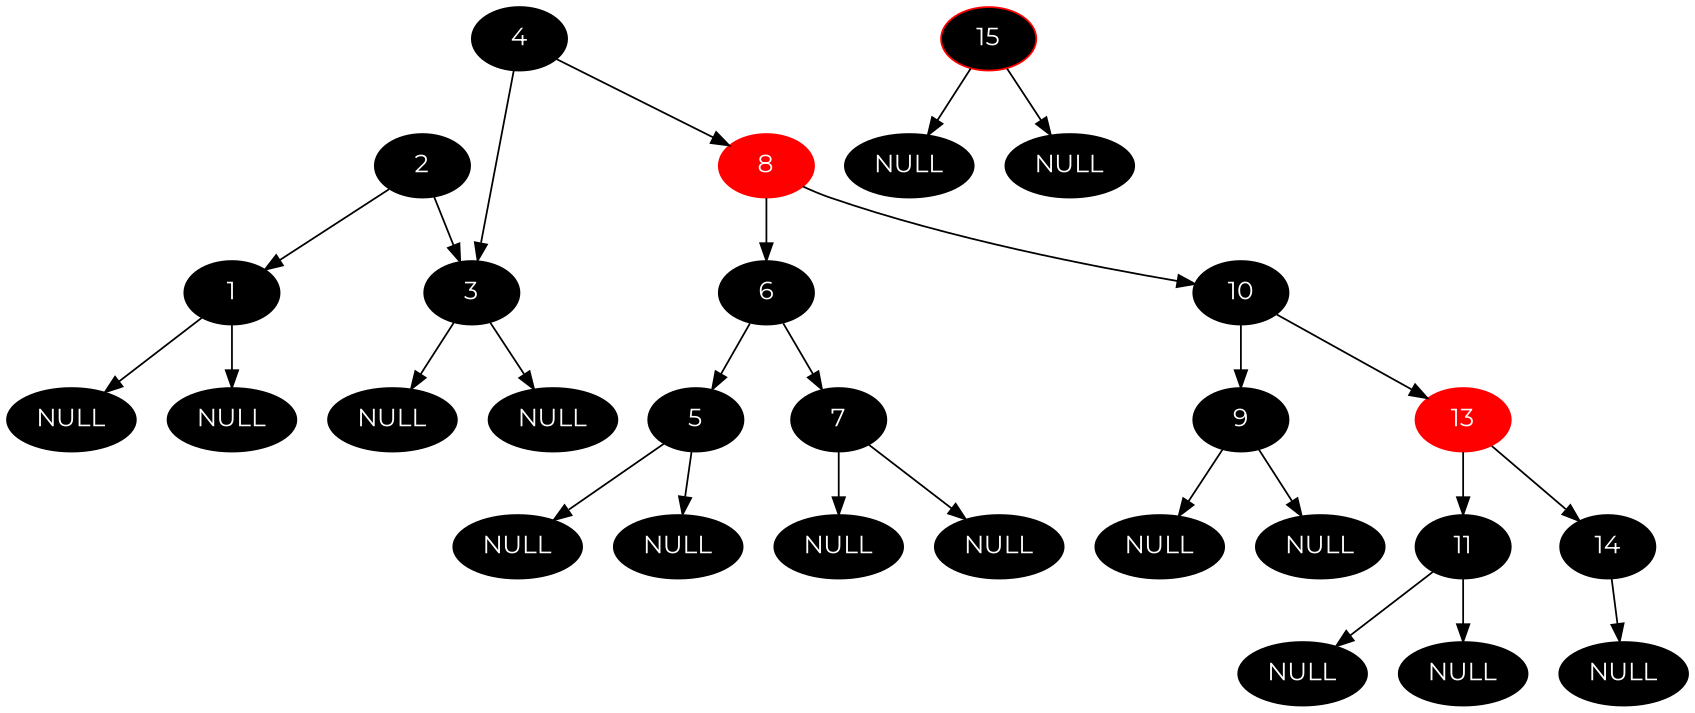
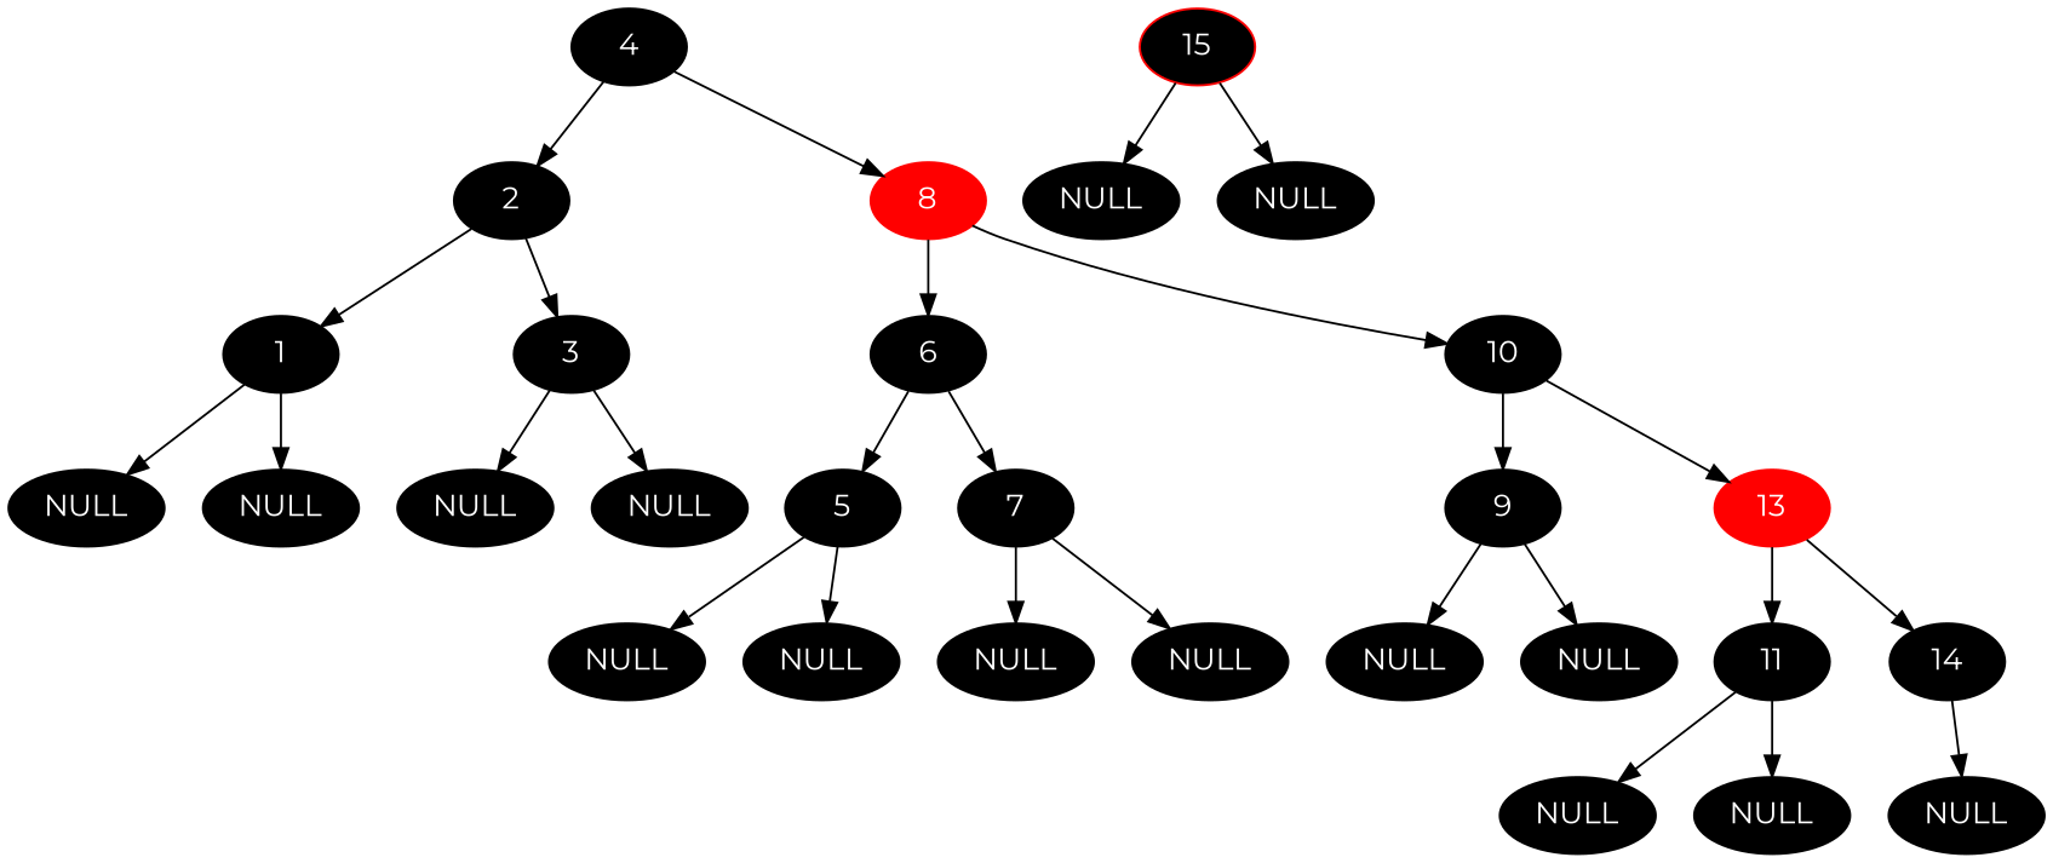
  digraph {
    fontname=Montserrat
    node [color=black fontcolor=white fontname=Montserrat style=filled]
    edge [fontname=Montserrat]
    n1 [label=4]
    n2 [label=2]
    n3 [color=red label=8]
    n4 [label=1]
    n5 [label=3]
    n6 [label=6]
    n7 [label=10]
    n8 [label=NULL]
    n9 [label=NULL]
    n10 [label=NULL]
    n11 [label=NULL]
    n12 [label=5]
    n13 [label=7]
    n14 [label=9]
    n15 [color=red label=13]
    n16 [label=NULL]
    n17 [label=NULL]
    n18 [label=NULL]
    n19 [label=NULL]
    n20 [label=NULL]
    n21 [label=NULL]
    n22 [label=11]
    n23 [label=14]
    n24 [label=NULL]
    n25 [label=NULL]
    n26 [label=NULL]
    n27 [color=red fillcolor=black label=15]
    n28 [label=NULL]
    n29 [label=NULL]
-   n1 -> n5
+   n1 -> n2
    n1 -> n3
    n2 -> n4
    n2 -> n5
    n3 -> n6
    n3 -> n7
    n4 -> n8
    n4 -> n9
    n5 -> n10
    n5 -> n11
    n6 -> n12
    n6 -> n13
    n7 -> n14
    n7 -> n15
    n12 -> n16
    n12 -> n17
    n13 -> n18
    n13 -> n19
    n14 -> n20
    n14 -> n21
    n15 -> n22
    n15 -> n23
    n22 -> n24
    n22 -> n25
    n23 -> n26
    n27 -> n28
    n27 -> n29
  }
